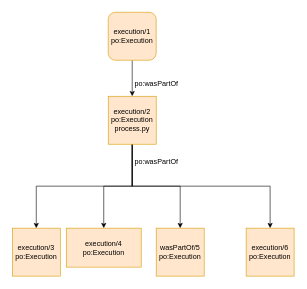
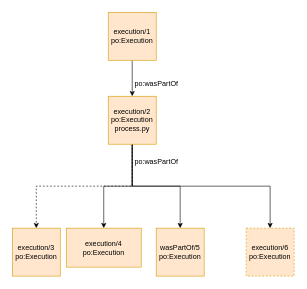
  <mxCell id="0" />
  <mxCell id="1" parent="0" />
  <mxCell id="2" style="edgeStyle=orthogonalEdgeStyle;rounded=0;orthogonalLoop=1;jettySize=auto;html=1;exitX=0.5;exitY=1;exitDx=0;exitDy=0;" parent="1" source="3" target="8" edge="1"><mxGeometry relative="1" as="geometry" /></mxCell>
- <mxCell id="3" value="execution/1&lt;br&gt;po:Execution" style="whiteSpace=wrap;html=1;aspect=fixed;fillColor=#ffe6cc;strokeColor=#d79b00;rounded=1;" parent="1" vertex="1"><mxGeometry x="180" y="20" width="80" height="80" as="geometry" /></mxCell>
- <mxCell id="4" style="edgeStyle=orthogonalEdgeStyle;rounded=0;orthogonalLoop=1;jettySize=auto;html=1;exitX=0.5;exitY=1;exitDx=0;exitDy=0;" parent="1" source="8" target="10" edge="1"><mxGeometry relative="1" as="geometry" /></mxCell>
+ <mxCell id="3" value="execution/1&lt;br&gt;po:Execution" style="whiteSpace=wrap;html=1;aspect=fixed;fillColor=#ffe6cc;strokeColor=#d79b00;" parent="1" vertex="1"><mxGeometry x="180" y="20" width="80" height="80" as="geometry" /></mxCell>
+ <mxCell id="4" style="edgeStyle=orthogonalEdgeStyle;rounded=0;orthogonalLoop=1;jettySize=auto;html=1;exitX=0.5;exitY=1;exitDx=0;exitDy=0;dashed=1;" parent="1" source="8" target="10" edge="1"><mxGeometry relative="1" as="geometry" /></mxCell>
  <mxCell id="5" style="edgeStyle=orthogonalEdgeStyle;rounded=0;orthogonalLoop=1;jettySize=auto;html=1;exitX=0.5;exitY=1;exitDx=0;exitDy=0;" parent="1" source="8" target="13" edge="1"><mxGeometry relative="1" as="geometry" /></mxCell>
  <mxCell id="6" style="edgeStyle=orthogonalEdgeStyle;rounded=0;orthogonalLoop=1;jettySize=auto;html=1;exitX=0.5;exitY=1;exitDx=0;exitDy=0;" parent="1" source="8" target="11" edge="1"><mxGeometry relative="1" as="geometry" /></mxCell>
  <mxCell id="7" style="edgeStyle=orthogonalEdgeStyle;rounded=0;orthogonalLoop=1;jettySize=auto;html=1;exitX=0.5;exitY=1;exitDx=0;exitDy=0;" parent="1" source="8" target="12" edge="1"><mxGeometry relative="1" as="geometry" /></mxCell>
  <mxCell id="8" value="execution/2&lt;br&gt;po:Execution&lt;br&gt;process.py" style="whiteSpace=wrap;html=1;aspect=fixed;fillColor=#ffe6cc;strokeColor=#d79b00;" parent="1" vertex="1"><mxGeometry x="180" y="160" width="80" height="80" as="geometry" /></mxCell>
  <mxCell id="9" value="po:wasPartOf" style="text;html=1;align=center;verticalAlign=middle;resizable=0;points=[];autosize=1;" parent="1" vertex="1"><mxGeometry x="215" y="130" width="90" height="20" as="geometry" /></mxCell>
  <mxCell id="10" value="execution/3&lt;br&gt;po:Execution" style="whiteSpace=wrap;html=1;aspect=fixed;fillColor=#ffe6cc;strokeColor=#d79b00;" parent="1" vertex="1"><mxGeometry x="20" y="380" width="80" height="80" as="geometry" /></mxCell>
  <mxCell id="11" value="execution/4&lt;br&gt;po:Execution" style="whiteSpace=wrap;html=1;aspect=fixed;fillColor=#ffe6cc;strokeColor=#d79b00;" parent="1" vertex="1"><mxGeometry x="110" y="380" width="125" height="65" as="geometry" /></mxCell>
  <mxCell id="12" value="wasPartOf/5&lt;br&gt;po:Execution" style="whiteSpace=wrap;html=1;aspect=fixed;fillColor=#ffe6cc;strokeColor=#d79b00;" parent="1" vertex="1"><mxGeometry x="260" y="380" width="80" height="80" as="geometry" /></mxCell>
- <mxCell id="13" value="execution/6&lt;br&gt;po:Execution" style="whiteSpace=wrap;html=1;aspect=fixed;fillColor=#ffe6cc;strokeColor=#d79b00;" parent="1" vertex="1"><mxGeometry x="410" y="380" width="80" height="80" as="geometry" /></mxCell>
+ <mxCell id="13" value="execution/6&lt;br&gt;po:Execution" style="whiteSpace=wrap;html=1;aspect=fixed;fillColor=#ffe6cc;strokeColor=#d79b00;dashed=1;" parent="1" vertex="1"><mxGeometry x="410" y="380" width="80" height="80" as="geometry" /></mxCell>
  <mxCell id="14" value="po:wasPartOf" style="text;html=1;align=center;verticalAlign=middle;resizable=0;points=[];autosize=1;" vertex="1" parent="1"><mxGeometry x="215" y="260" width="90" height="20" as="geometry" /></mxCell>
